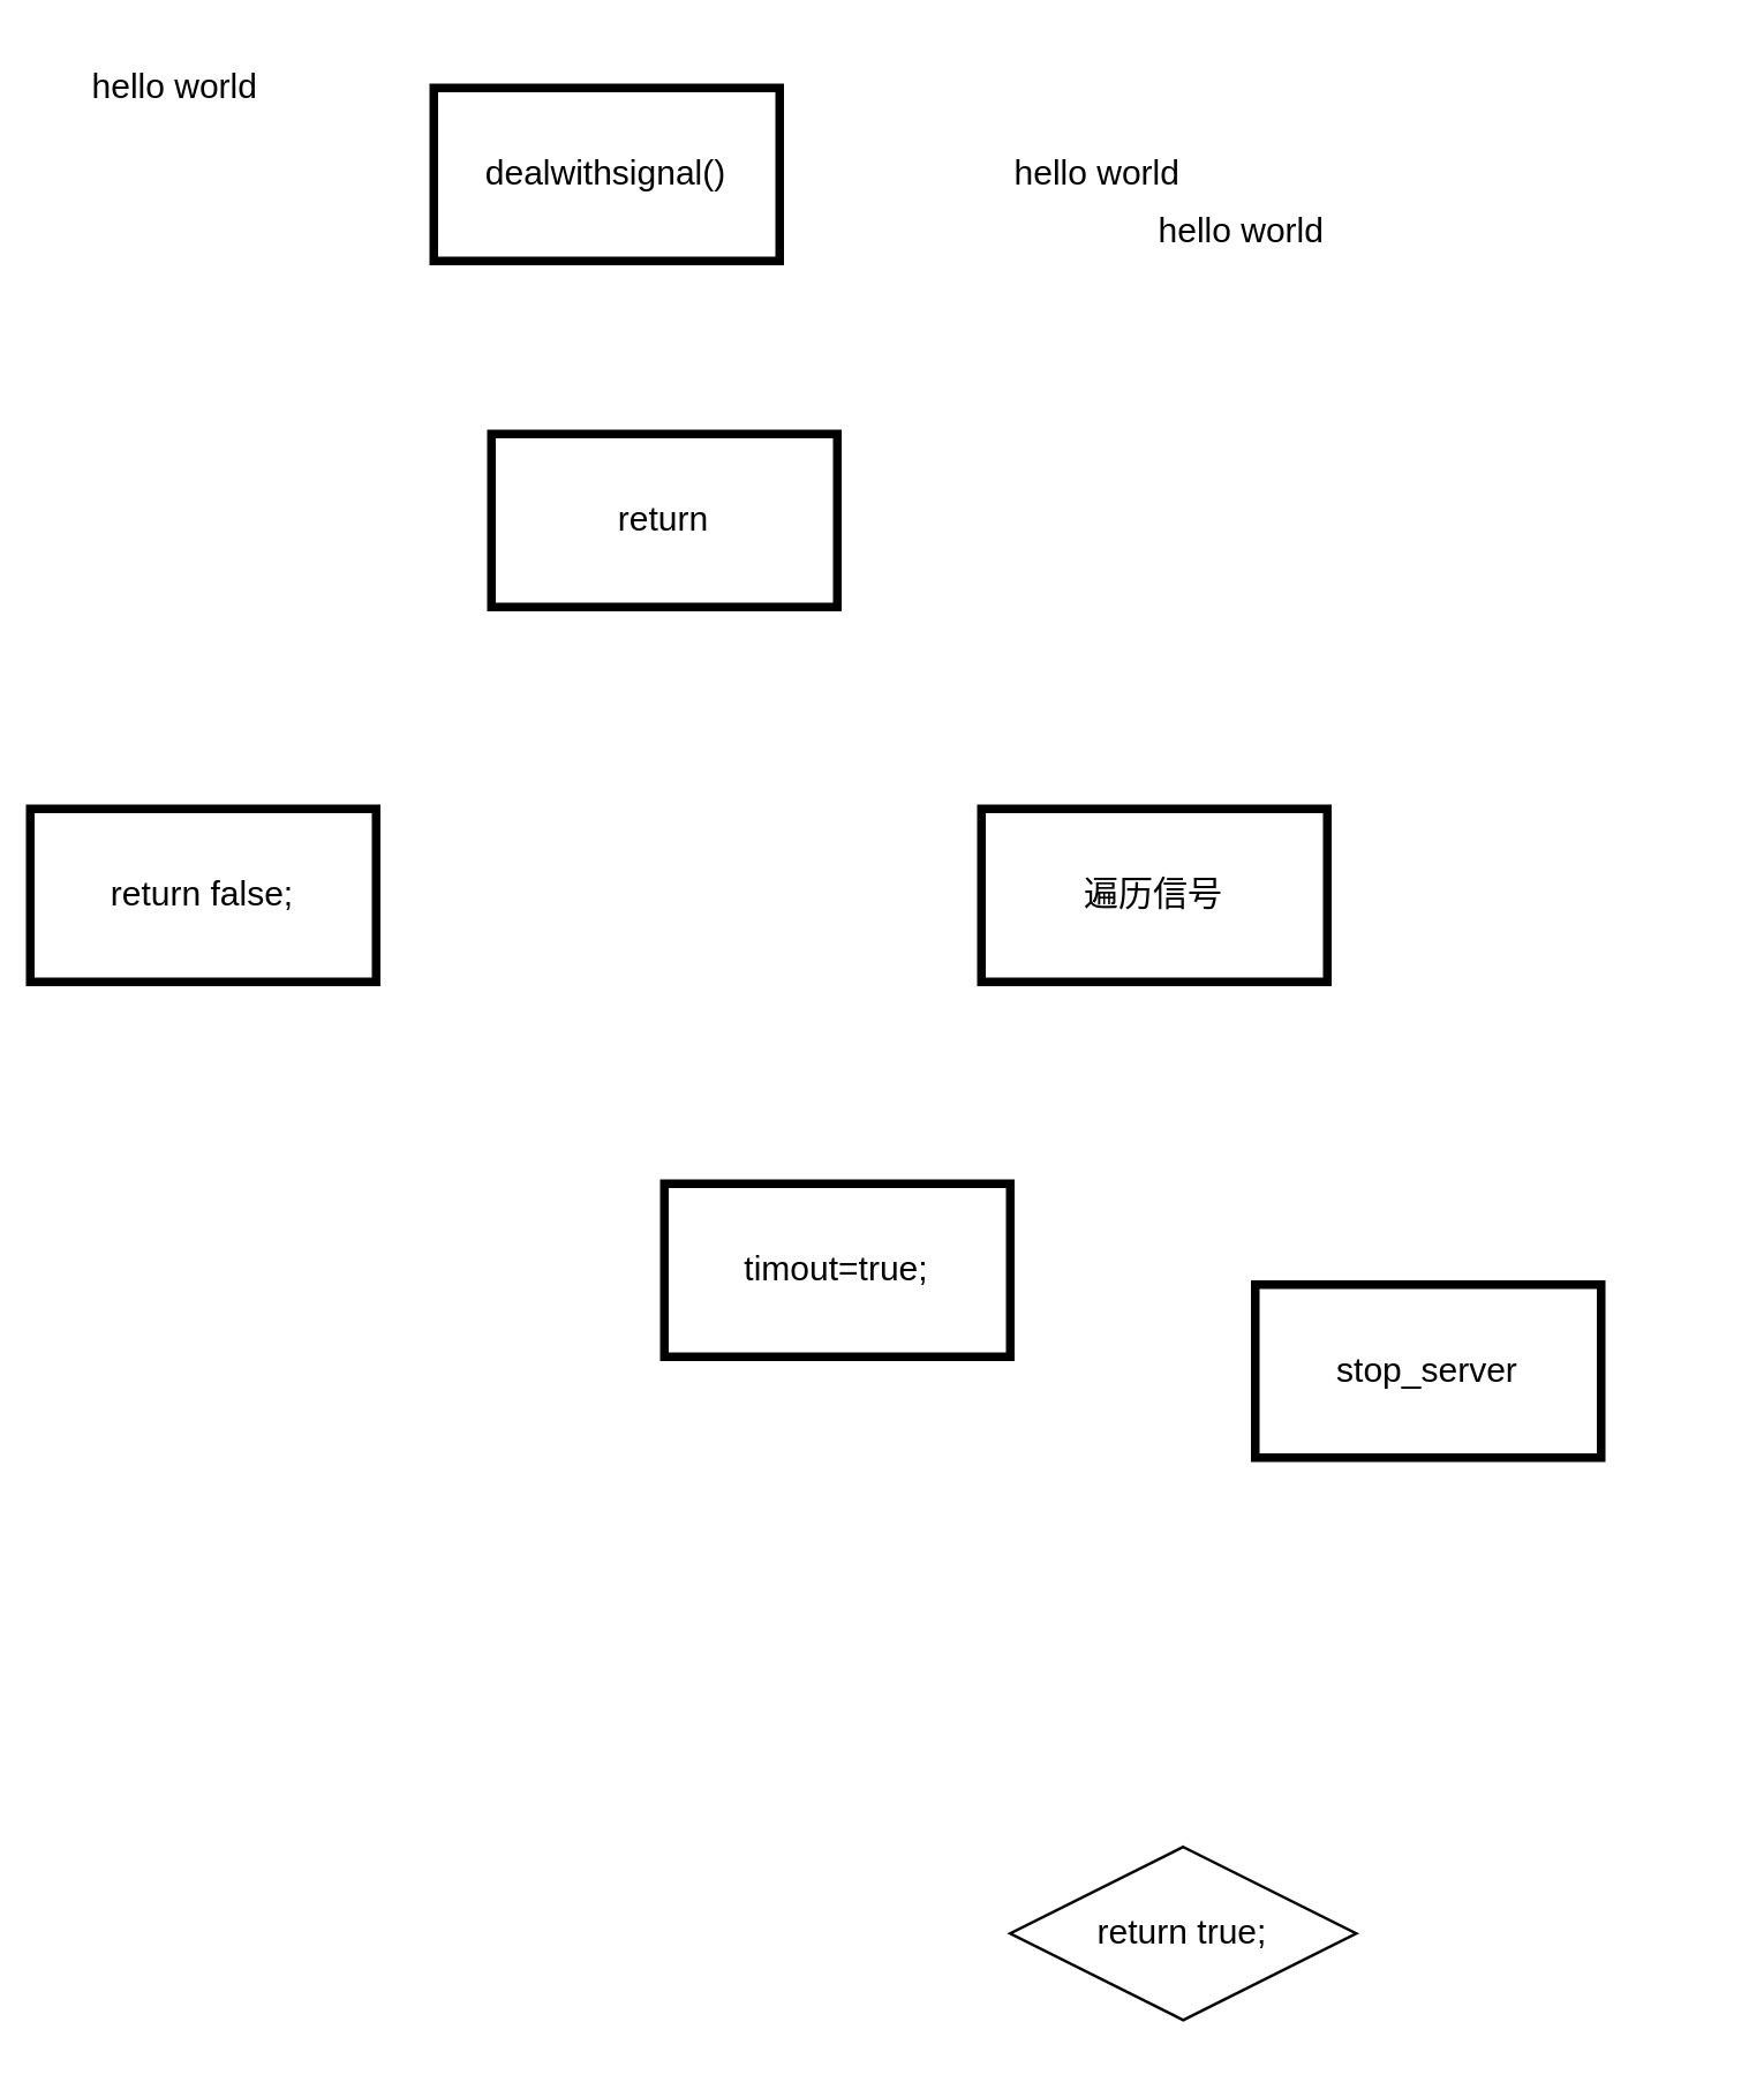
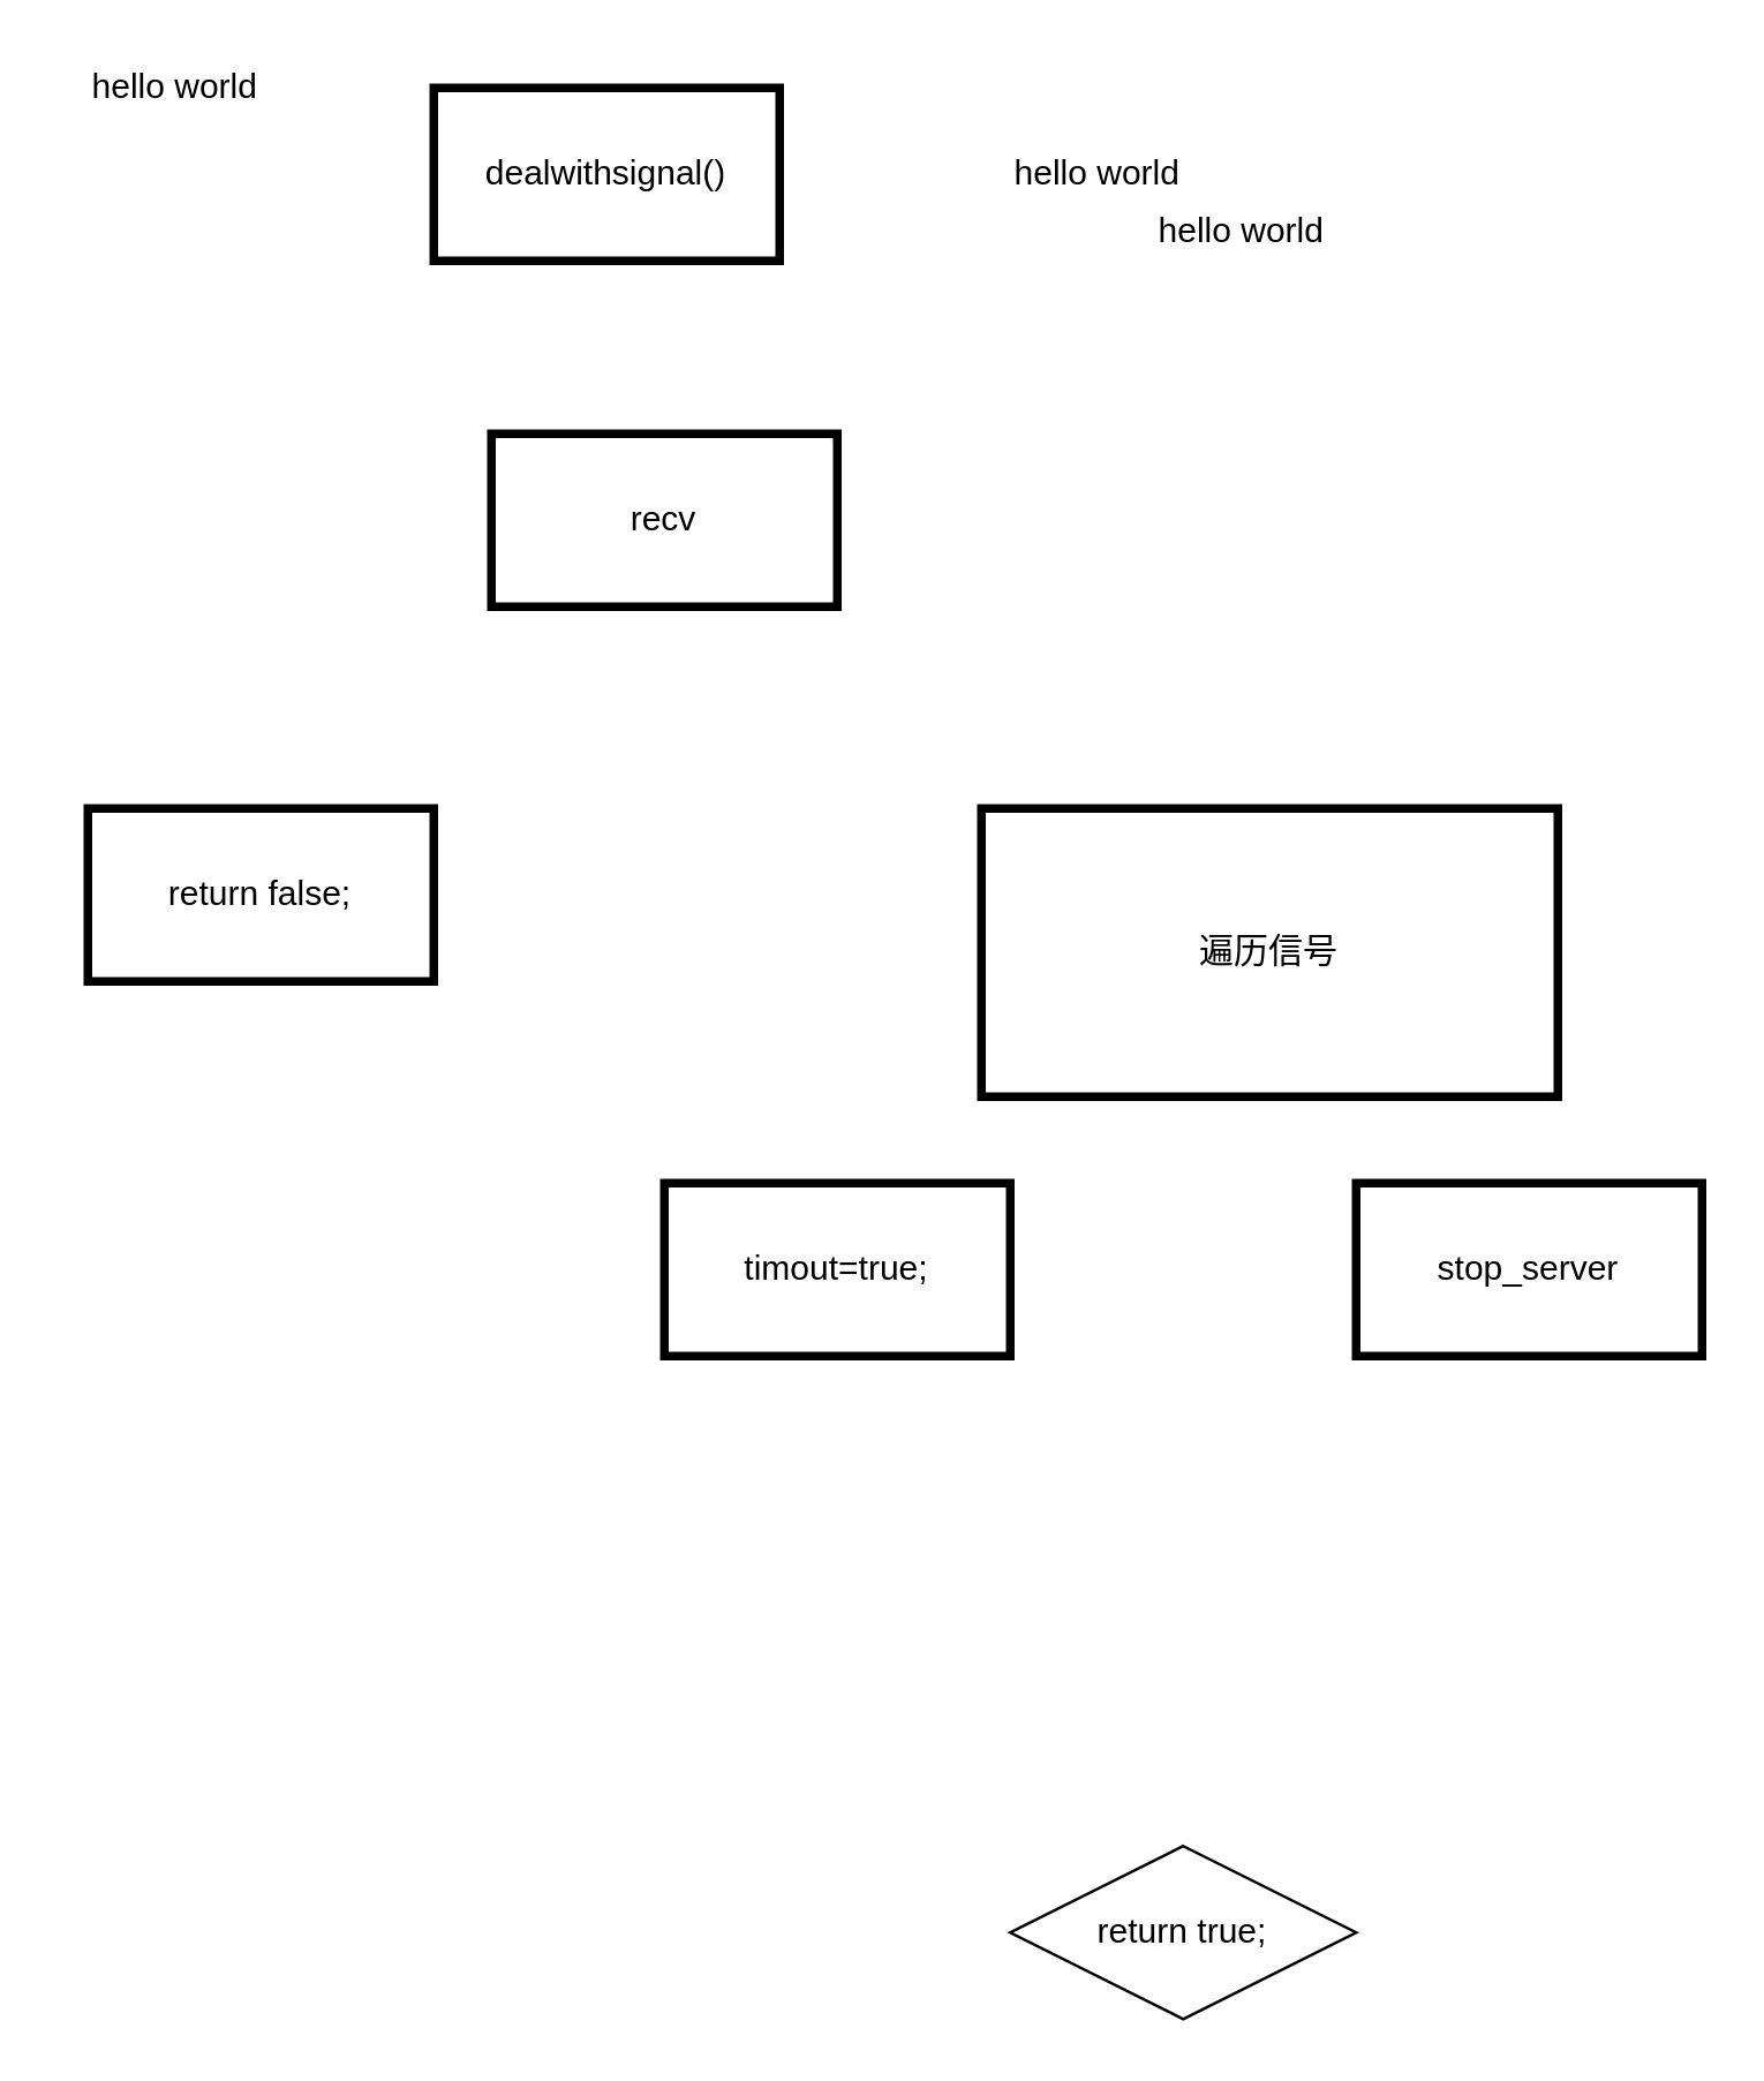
  <mxCell id="0" />
  <mxCell id="1" parent="0" />
  <mxCell id="2" value="dealwithsignal()" style="whiteSpace=wrap;html=1;strokeColor=#000000;strokeWidth=3;" parent="1" vertex="1"><mxGeometry x="150" y="30" width="120" height="60" as="geometry" /></mxCell>
  <mxCell id="3" value="hello world" style="text;html=1;align=center;verticalAlign=middle;resizable=0;points=[];autosize=1;strokeColor=none;fillColor=none;fontColor=#000000;" parent="1" vertex="1"><mxGeometry x="390" y="70" width="80" height="20" as="geometry" /></mxCell>
  <mxCell id="4" value="hello world" style="text;html=1;align=center;verticalAlign=middle;resizable=0;points=[];autosize=1;strokeColor=none;fillColor=none;fontColor=#000000;" parent="1" vertex="1"><mxGeometry x="340" y="50" width="80" height="20" as="geometry" /></mxCell>
  <mxCell id="5" value="hello world" style="text;html=1;align=center;verticalAlign=middle;resizable=0;points=[];autosize=1;strokeColor=none;fillColor=none;fontColor=#000000;" parent="1" vertex="1"><mxGeometry x="20" y="20" width="80" height="20" as="geometry" /></mxCell>
- <mxCell id="6" value="return" style="whiteSpace=wrap;html=1;strokeColor=#000000;strokeWidth=3;" parent="1" vertex="1"><mxGeometry x="170" y="150" width="120" height="60" as="geometry" /></mxCell>
- <mxCell id="7" value="return false;" style="whiteSpace=wrap;html=1;strokeColor=#000000;strokeWidth=3;" parent="1" vertex="1"><mxGeometry x="10" y="280" width="120" height="60" as="geometry" /></mxCell>
- <mxCell id="8" value="遍历信号" style="whiteSpace=wrap;html=1;strokeColor=#000000;strokeWidth=3;" parent="1" vertex="1"><mxGeometry x="340" y="280" width="120" height="60" as="geometry" /></mxCell>
+ <mxCell id="6" value="recv" style="whiteSpace=wrap;html=1;strokeColor=#000000;strokeWidth=3;" parent="1" vertex="1"><mxGeometry x="170" y="150" width="120" height="60" as="geometry" /></mxCell>
+ <mxCell id="7" value="return false;" style="whiteSpace=wrap;html=1;strokeColor=#000000;strokeWidth=3;" parent="1" vertex="1"><mxGeometry x="30" y="280" width="120" height="60" as="geometry" /></mxCell>
+ <mxCell id="8" value="遍历信号" style="whiteSpace=wrap;html=1;strokeColor=#000000;strokeWidth=3;" parent="1" vertex="1"><mxGeometry x="340" y="280" width="200" height="100" as="geometry" /></mxCell>
  <mxCell id="9" value="return true;" style="rhombus;whiteSpace=wrap;html=1;" vertex="1" parent="1"><mxGeometry x="350" y="640" width="120" height="60" as="geometry" /></mxCell>
  <mxCell id="10" value="timout=true;&lt;br&gt;" style="whiteSpace=wrap;html=1;strokeColor=#000000;strokeWidth=3;" vertex="1" parent="1"><mxGeometry x="230" y="410" width="120" height="60" as="geometry" /></mxCell>
- <mxCell id="11" value="stop_server" style="whiteSpace=wrap;html=1;strokeColor=#000000;strokeWidth=3;" vertex="1" parent="1"><mxGeometry x="435" y="445" width="120" height="60" as="geometry" /></mxCell>
+ <mxCell id="11" value="stop_server" style="whiteSpace=wrap;html=1;strokeColor=#000000;strokeWidth=3;" vertex="1" parent="1"><mxGeometry x="470" y="410" width="120" height="60" as="geometry" /></mxCell>
